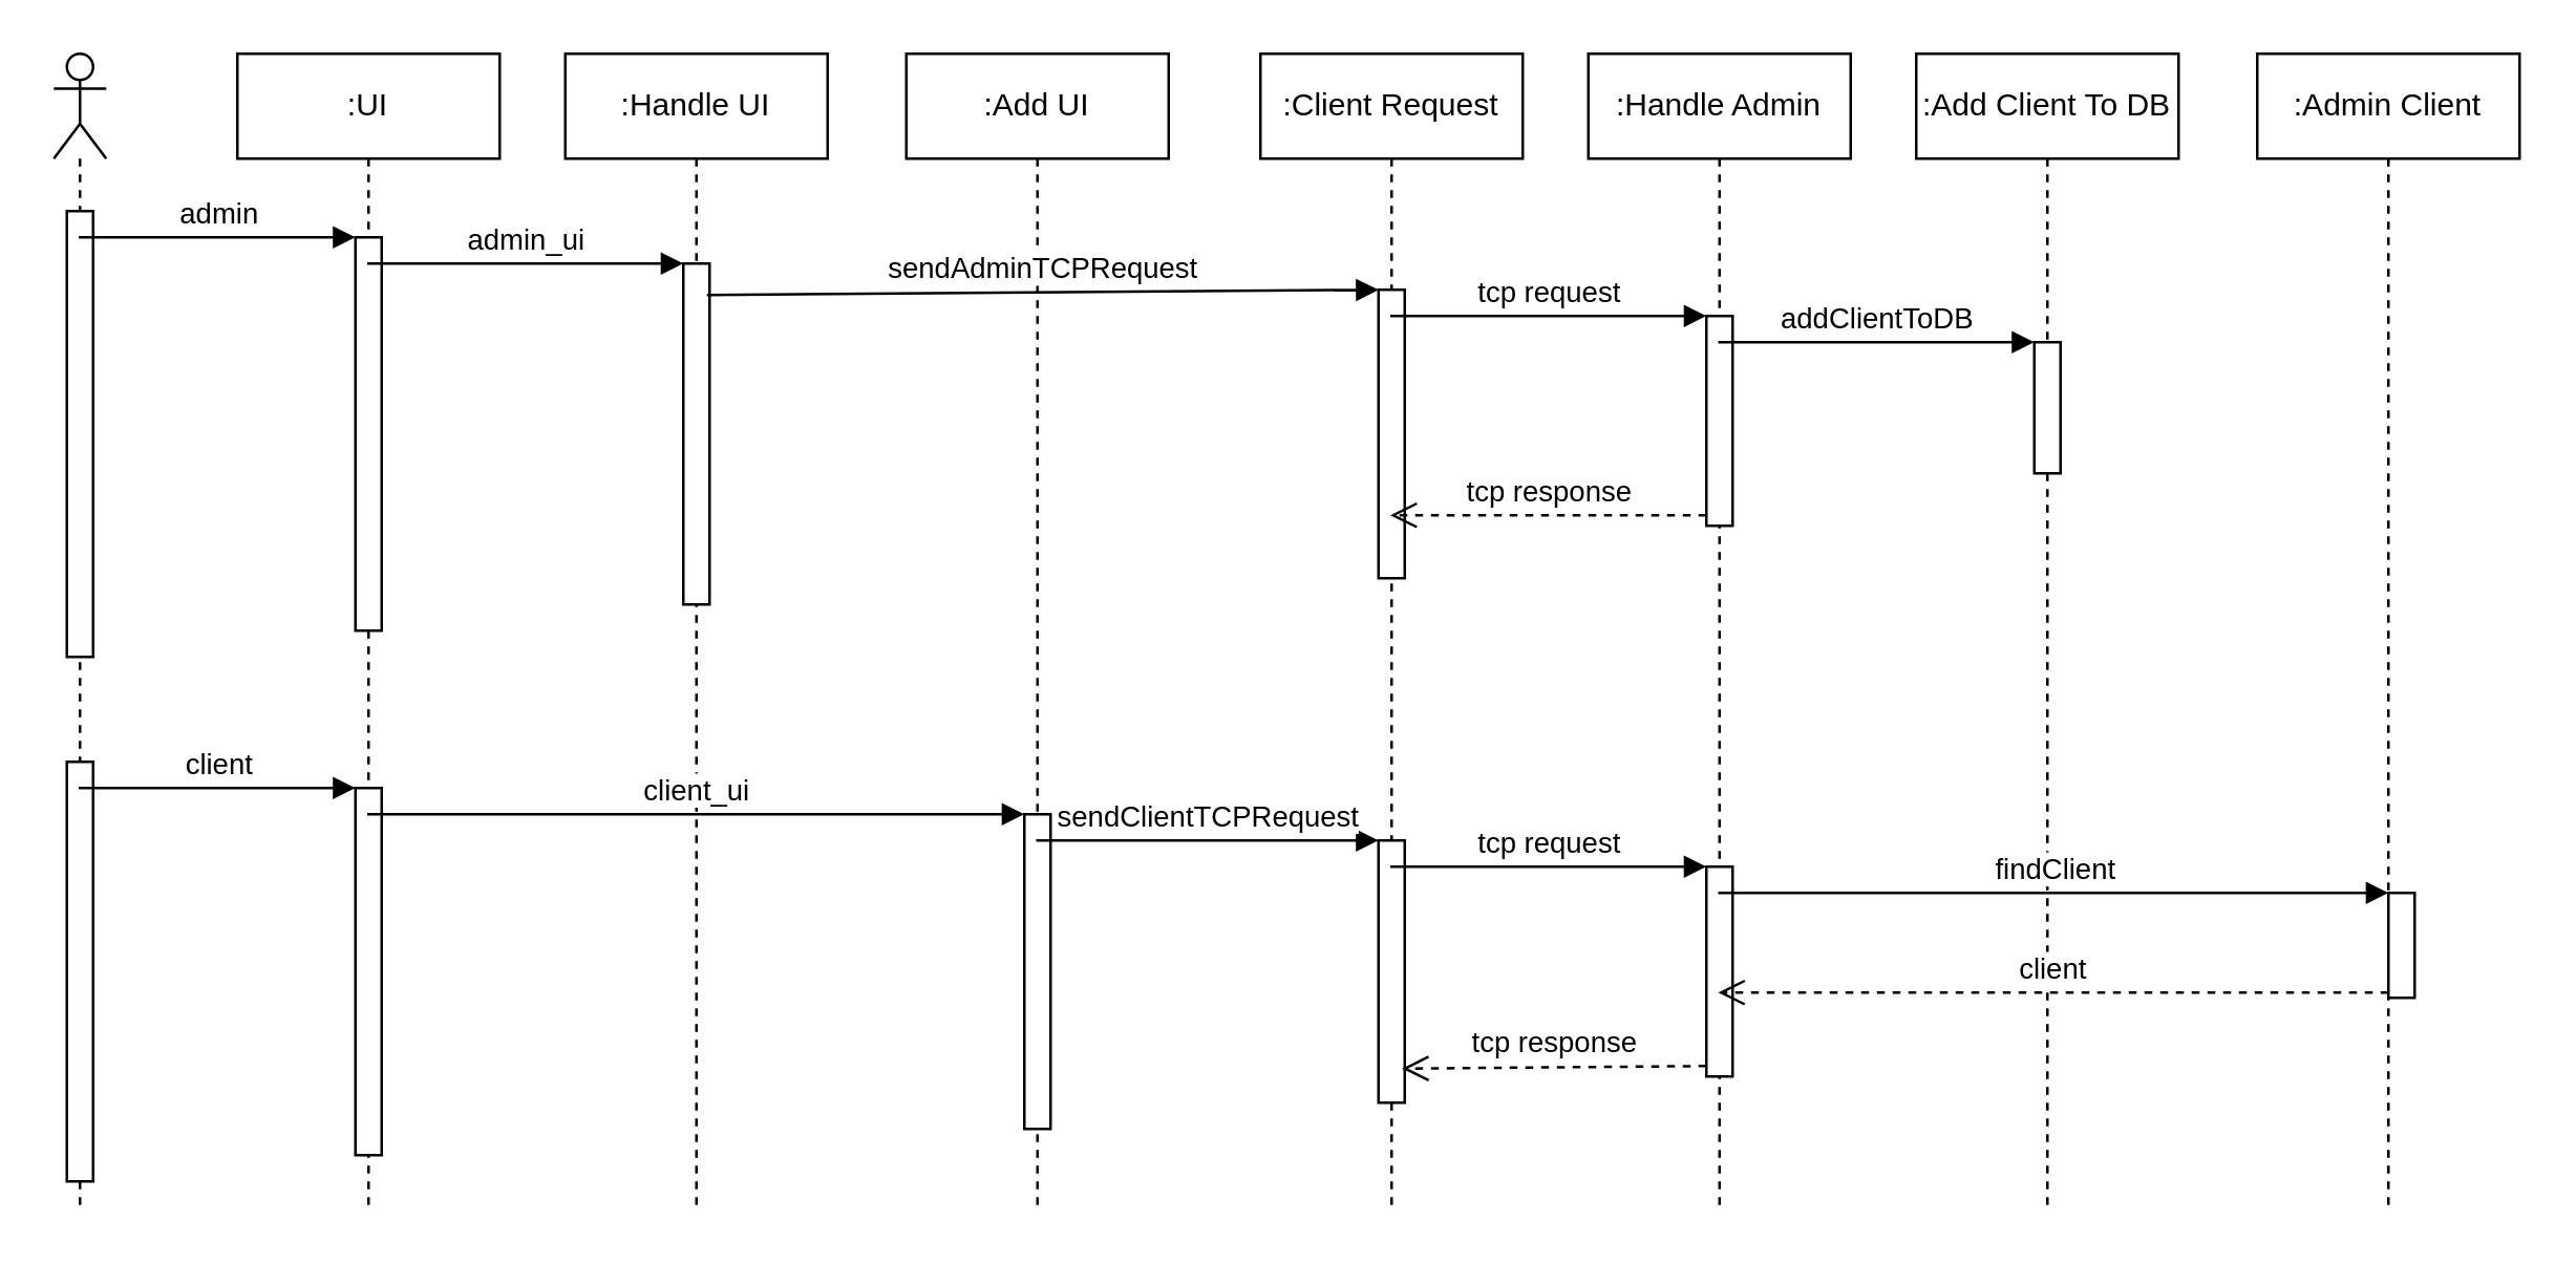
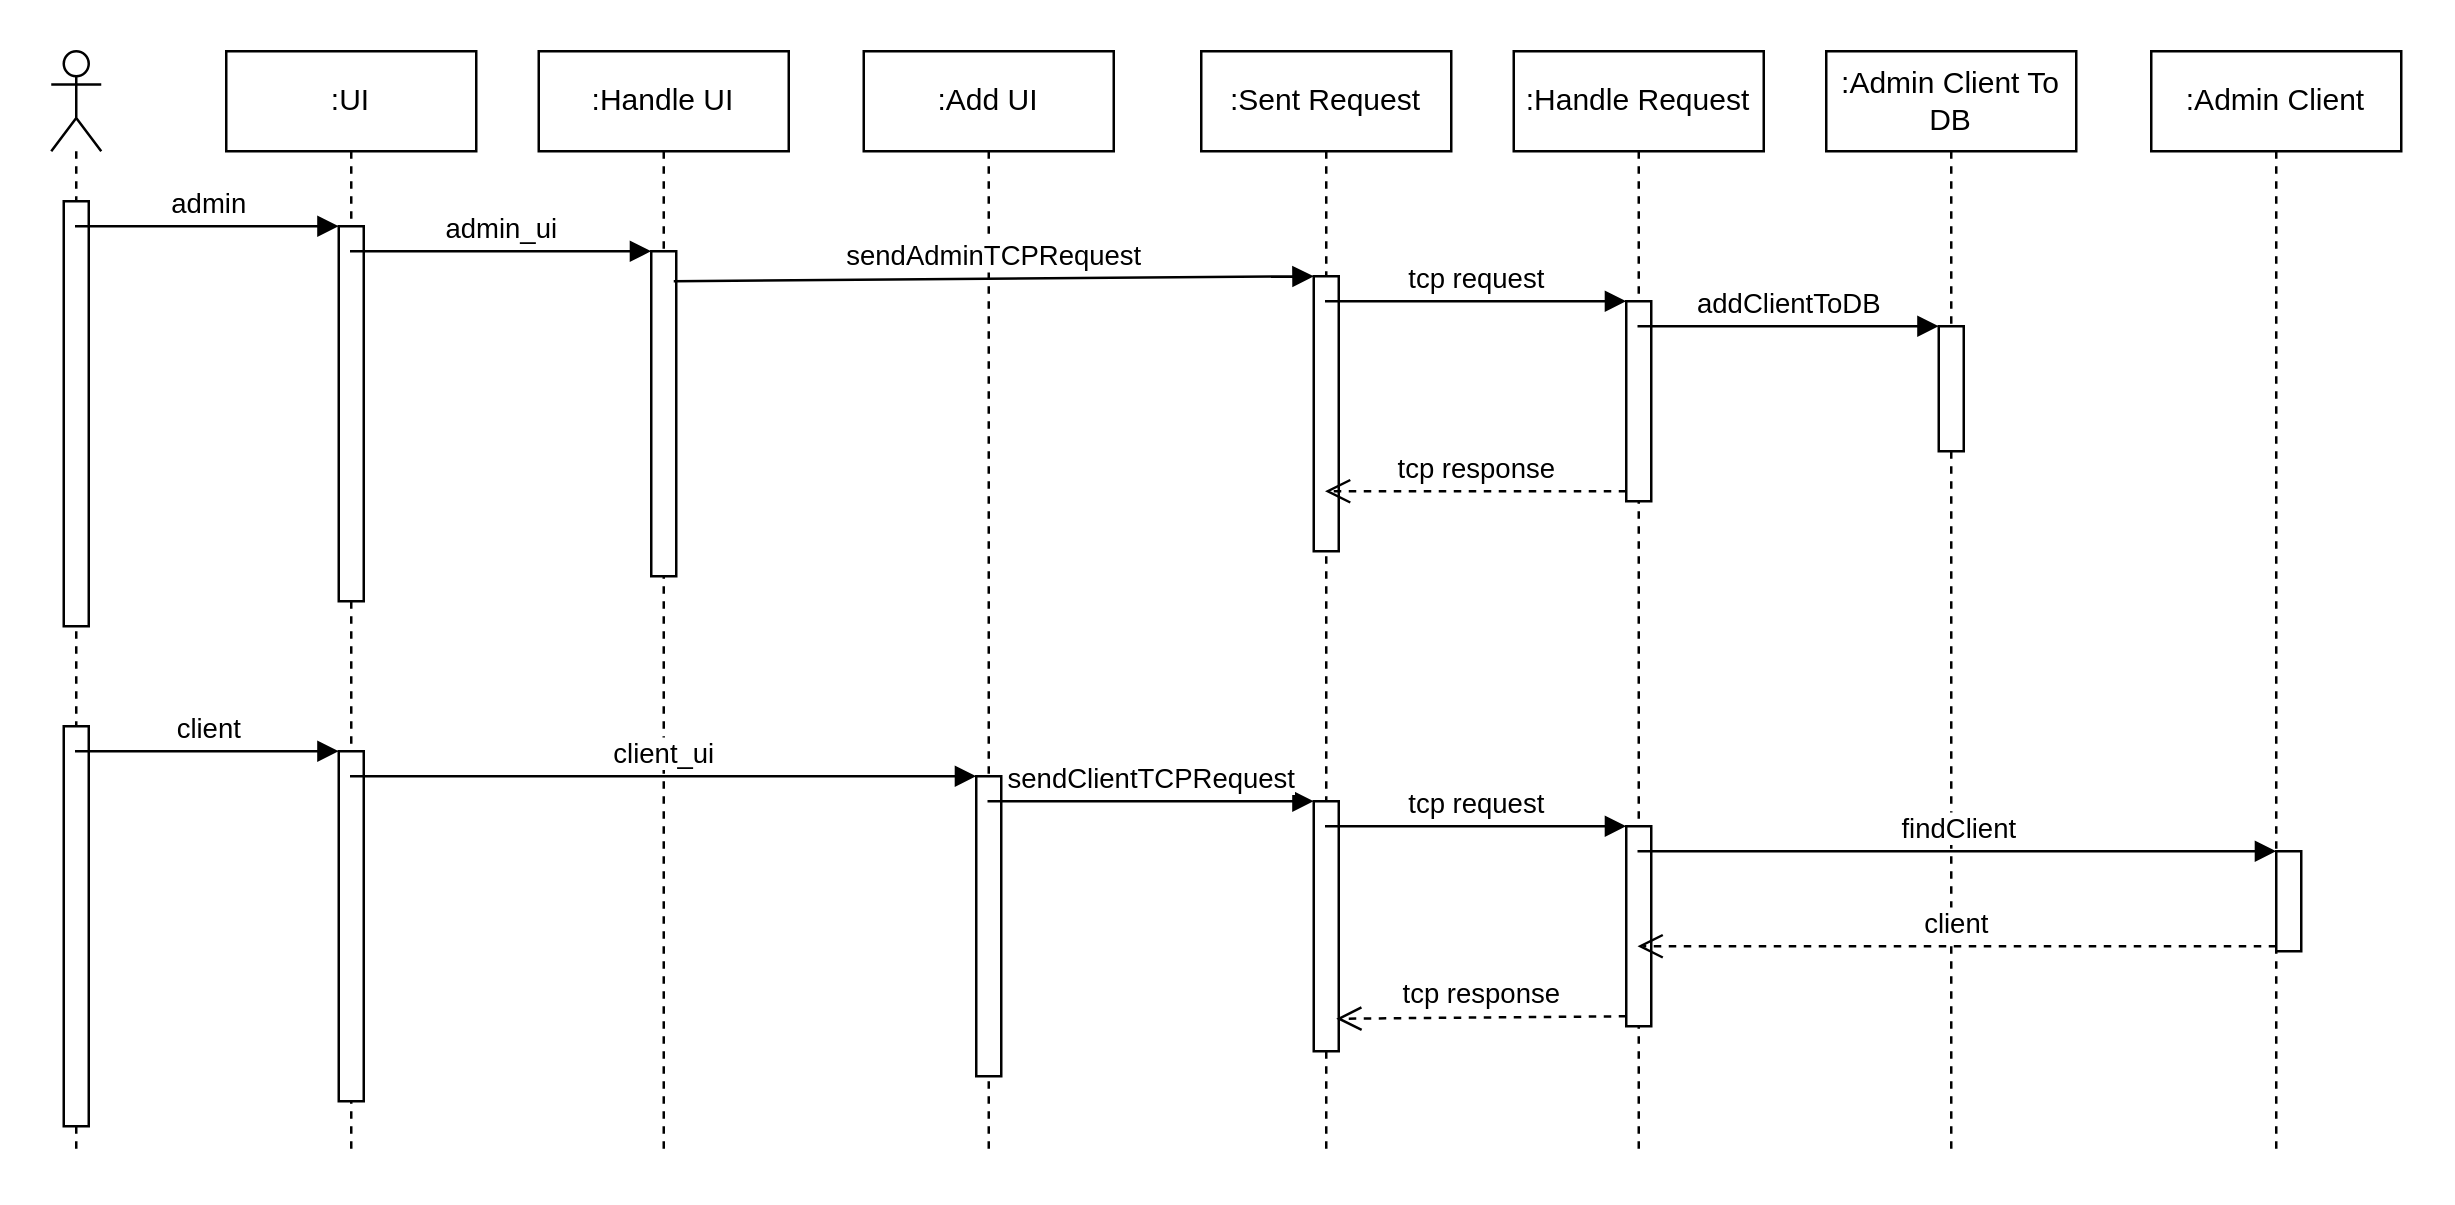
  <mxCell id="0" />
  <mxCell id="1" parent="0" />
  <mxCell id="2" value="" style="shape=umlLifeline;participant=umlActor;perimeter=lifelinePerimeter;whiteSpace=wrap;html=1;container=1;collapsible=0;recursiveResize=0;verticalAlign=top;spacingTop=36;outlineConnect=0;" vertex="1" parent="1"><mxGeometry x="20" y="20" width="20" height="440" as="geometry" /></mxCell>
  <mxCell id="3" value=":UI" style="shape=umlLifeline;perimeter=lifelinePerimeter;whiteSpace=wrap;html=1;container=1;collapsible=0;recursiveResize=0;outlineConnect=0;" vertex="1" parent="1"><mxGeometry x="90" y="20" width="100" height="440" as="geometry" /></mxCell>
  <mxCell id="4" value=":Handle UI" style="shape=umlLifeline;perimeter=lifelinePerimeter;whiteSpace=wrap;html=1;container=1;collapsible=0;recursiveResize=0;outlineConnect=0;" vertex="1" parent="1"><mxGeometry x="215" y="20" width="100" height="440" as="geometry" /></mxCell>
  <mxCell id="5" value=":Add UI" style="shape=umlLifeline;perimeter=lifelinePerimeter;whiteSpace=wrap;html=1;container=1;collapsible=0;recursiveResize=0;outlineConnect=0;" vertex="1" parent="1"><mxGeometry x="345" y="20" width="100" height="440" as="geometry" /></mxCell>
- <mxCell id="6" value=":Client Request" style="shape=umlLifeline;perimeter=lifelinePerimeter;whiteSpace=wrap;html=1;container=1;collapsible=0;recursiveResize=0;outlineConnect=0;" vertex="1" parent="1"><mxGeometry x="480" y="20" width="100" height="440" as="geometry" /></mxCell>
- <mxCell id="7" value=":Handle Admin" style="shape=umlLifeline;perimeter=lifelinePerimeter;whiteSpace=wrap;html=1;container=1;collapsible=0;recursiveResize=0;outlineConnect=0;" vertex="1" parent="1"><mxGeometry x="605" y="20" width="100" height="440" as="geometry" /></mxCell>
+ <mxCell id="6" value=":Sent Request" style="shape=umlLifeline;perimeter=lifelinePerimeter;whiteSpace=wrap;html=1;container=1;collapsible=0;recursiveResize=0;outlineConnect=0;" vertex="1" parent="1"><mxGeometry x="480" y="20" width="100" height="440" as="geometry" /></mxCell>
+ <mxCell id="7" value=":Handle Request" style="shape=umlLifeline;perimeter=lifelinePerimeter;whiteSpace=wrap;html=1;container=1;collapsible=0;recursiveResize=0;outlineConnect=0;" vertex="1" parent="1"><mxGeometry x="605" y="20" width="100" height="440" as="geometry" /></mxCell>
  <mxCell id="8" value="" style="html=1;points=[];perimeter=orthogonalPerimeter;" vertex="1" parent="1"><mxGeometry x="25" y="80" width="10" height="170" as="geometry" /></mxCell>
  <mxCell id="9" value="" style="html=1;points=[];perimeter=orthogonalPerimeter;" vertex="1" parent="1"><mxGeometry x="135" y="90" width="10" height="150" as="geometry" /></mxCell>
  <mxCell id="10" value="admin" style="html=1;verticalAlign=bottom;endArrow=block;entryX=0;entryY=0;" edge="1" target="9" parent="1" source="2"><mxGeometry relative="1" as="geometry"><mxPoint x="60" y="80" as="sourcePoint" /></mxGeometry></mxCell>
  <mxCell id="11" value="" style="html=1;points=[];perimeter=orthogonalPerimeter;" vertex="1" parent="1"><mxGeometry x="260" y="100" width="10" height="130" as="geometry" /></mxCell>
  <mxCell id="12" value="admin_ui" style="html=1;verticalAlign=bottom;startArrow=none;endArrow=block;startSize=8;startFill=0;" edge="1" target="11" parent="1" source="3"><mxGeometry relative="1" as="geometry"><mxPoint x="200" y="100" as="sourcePoint" /><Array as="points"><mxPoint x="220" y="100" /></Array></mxGeometry></mxCell>
  <mxCell id="13" value="" style="html=1;points=[];perimeter=orthogonalPerimeter;" vertex="1" parent="1"><mxGeometry x="525" y="110" width="10" height="110" as="geometry" /></mxCell>
  <mxCell id="14" value="sendAdminTCPRequest" style="html=1;verticalAlign=bottom;endArrow=block;entryX=0;entryY=0;exitX=0.9;exitY=0.092;exitDx=0;exitDy=0;exitPerimeter=0;" edge="1" target="13" parent="1" source="11"><mxGeometry relative="1" as="geometry"><mxPoint x="325" y="110" as="sourcePoint" /></mxGeometry></mxCell>
  <mxCell id="15" value="" style="html=1;points=[];perimeter=orthogonalPerimeter;" vertex="1" parent="1"><mxGeometry x="650" y="120" width="10" height="80" as="geometry" /></mxCell>
  <mxCell id="16" value="tcp request" style="html=1;verticalAlign=bottom;endArrow=block;entryX=0;entryY=0;" edge="1" target="15" parent="1" source="6"><mxGeometry relative="1" as="geometry"><mxPoint x="580" y="110" as="sourcePoint" /></mxGeometry></mxCell>
  <mxCell id="17" value="tcp response" style="html=1;verticalAlign=bottom;endArrow=open;dashed=1;endSize=8;exitX=0;exitY=0.95;" edge="1" source="15" parent="1" target="6"><mxGeometry relative="1" as="geometry"><mxPoint x="580" y="186" as="targetPoint" /></mxGeometry></mxCell>
- <mxCell id="18" value=":Add Client To DB" style="shape=umlLifeline;perimeter=lifelinePerimeter;whiteSpace=wrap;html=1;container=1;collapsible=0;recursiveResize=0;outlineConnect=0;" vertex="1" parent="1"><mxGeometry x="730" y="20" width="100" height="440" as="geometry" /></mxCell>
+ <mxCell id="18" value=":Admin Client To DB" style="shape=umlLifeline;perimeter=lifelinePerimeter;whiteSpace=wrap;html=1;container=1;collapsible=0;recursiveResize=0;outlineConnect=0;" vertex="1" parent="1"><mxGeometry x="730" y="20" width="100" height="440" as="geometry" /></mxCell>
  <mxCell id="19" value="" style="html=1;points=[];perimeter=orthogonalPerimeter;" vertex="1" parent="18"><mxGeometry x="45" y="110" width="10" height="50" as="geometry" /></mxCell>
  <mxCell id="20" value="addClientToDB" style="html=1;verticalAlign=bottom;endArrow=block;entryX=0;entryY=0;" edge="1" target="19" parent="1" source="7"><mxGeometry relative="1" as="geometry"><mxPoint x="705" y="130" as="sourcePoint" /></mxGeometry></mxCell>
  <mxCell id="21" value="" style="html=1;points=[];perimeter=orthogonalPerimeter;" vertex="1" parent="1"><mxGeometry x="25" y="290" width="10" height="160" as="geometry" /></mxCell>
  <mxCell id="22" value="" style="html=1;points=[];perimeter=orthogonalPerimeter;" vertex="1" parent="1"><mxGeometry x="135" y="300" width="10" height="140" as="geometry" /></mxCell>
  <mxCell id="23" value="client" style="html=1;verticalAlign=bottom;endArrow=block;entryX=0;entryY=0;" edge="1" target="22" parent="1" source="2"><mxGeometry relative="1" as="geometry"><mxPoint x="65" y="300" as="sourcePoint" /></mxGeometry></mxCell>
  <mxCell id="24" value="" style="html=1;points=[];perimeter=orthogonalPerimeter;" vertex="1" parent="1"><mxGeometry x="390" y="310" width="10" height="120" as="geometry" /></mxCell>
  <mxCell id="25" value="client_ui" style="html=1;verticalAlign=bottom;endArrow=block;entryX=0;entryY=0;" edge="1" target="24" parent="1" source="3"><mxGeometry relative="1" as="geometry"><mxPoint x="160" y="310" as="sourcePoint" /></mxGeometry></mxCell>
  <mxCell id="26" value="" style="html=1;points=[];perimeter=orthogonalPerimeter;" vertex="1" parent="1"><mxGeometry x="525" y="320" width="10" height="100" as="geometry" /></mxCell>
  <mxCell id="27" value="sendClientTCPRequest" style="html=1;verticalAlign=bottom;endArrow=block;entryX=0;entryY=0;" edge="1" target="26" parent="1" source="5"><mxGeometry relative="1" as="geometry"><mxPoint x="455" y="320" as="sourcePoint" /></mxGeometry></mxCell>
  <mxCell id="28" value="" style="html=1;points=[];perimeter=orthogonalPerimeter;" vertex="1" parent="1"><mxGeometry x="650" y="330" width="10" height="80" as="geometry" /></mxCell>
  <mxCell id="29" value="tcp request" style="html=1;verticalAlign=bottom;endArrow=block;entryX=0;entryY=0;" edge="1" target="28" parent="1" source="6"><mxGeometry relative="1" as="geometry"><mxPoint x="580" y="330" as="sourcePoint" /></mxGeometry></mxCell>
  <mxCell id="30" value="tcp response" style="html=1;verticalAlign=bottom;endArrow=open;dashed=1;endSize=8;exitX=0;exitY=0.95;entryX=0.9;entryY=0.87;entryDx=0;entryDy=0;entryPerimeter=0;" edge="1" source="28" parent="1" target="26"><mxGeometry relative="1" as="geometry"><mxPoint x="580" y="406" as="targetPoint" /></mxGeometry></mxCell>
  <mxCell id="31" value=":Admin Client" style="shape=umlLifeline;perimeter=lifelinePerimeter;whiteSpace=wrap;html=1;container=1;collapsible=0;recursiveResize=0;outlineConnect=0;" vertex="1" parent="1"><mxGeometry x="860" y="20" width="100" height="440" as="geometry" /></mxCell>
  <mxCell id="32" value="" style="html=1;points=[];perimeter=orthogonalPerimeter;" vertex="1" parent="1"><mxGeometry x="910" y="340" width="10" height="40" as="geometry" /></mxCell>
  <mxCell id="33" value="findClient" style="html=1;verticalAlign=bottom;endArrow=block;entryX=0;entryY=0;" edge="1" target="32" parent="1" source="7"><mxGeometry relative="1" as="geometry"><mxPoint x="840" y="330" as="sourcePoint" /></mxGeometry></mxCell>
  <mxCell id="34" value="client" style="html=1;verticalAlign=bottom;endArrow=open;dashed=1;endSize=8;exitX=0;exitY=0.95;" edge="1" source="32" parent="1" target="7"><mxGeometry relative="1" as="geometry"><mxPoint x="840" y="406" as="targetPoint" /></mxGeometry></mxCell>
